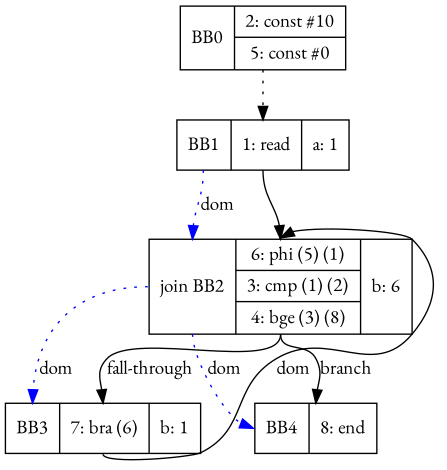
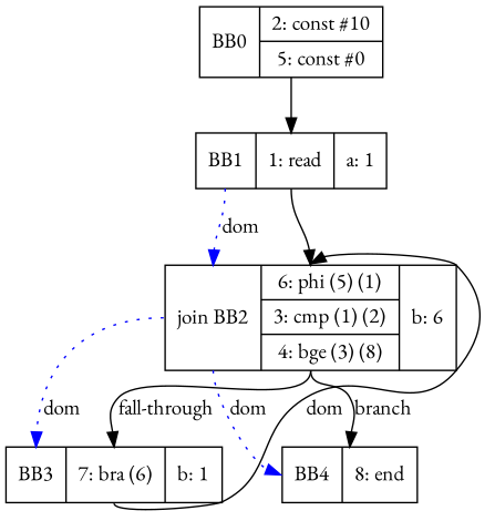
  digraph {
    fontname="EB Garamond"
    node [fontname="EB Garamond" shape=record]
    edge [fontname="EB Garamond" headport=n tailport=s]
    n1 [label="<b>BB0 | {2: const #10|5: const #0}"]
    n2 [label="<b>BB1 | {1: read}| {a: 1}"]
    n3 [label="<b>join BB2 | {6: phi (5) (1)|3: cmp (1) (2)|4: bge (3) (8)}| {b: 6}"]
    n4 [label="<b>BB3 | {7: bra (6)}| {b: 1}"]
    n5 [label="<b>BB4 | {8: end}"]
-   n1 -> n2 [style=dotted]
+   n1 -> n2
    n2 -> n3
    n2 -> n3 [color=blue headport=b label=dom style=dotted tailport=b]
    n3 -> n4 [label="fall-through"]
    n3 -> n4 [color=blue headport=b label=dom style=dotted tailport=b]
    n3 -> n5 [label=branch]
    n3 -> n5 [color=blue headport=b label=dom style=dotted tailport=b]
    n4 -> n3 [label=dom]
  }
